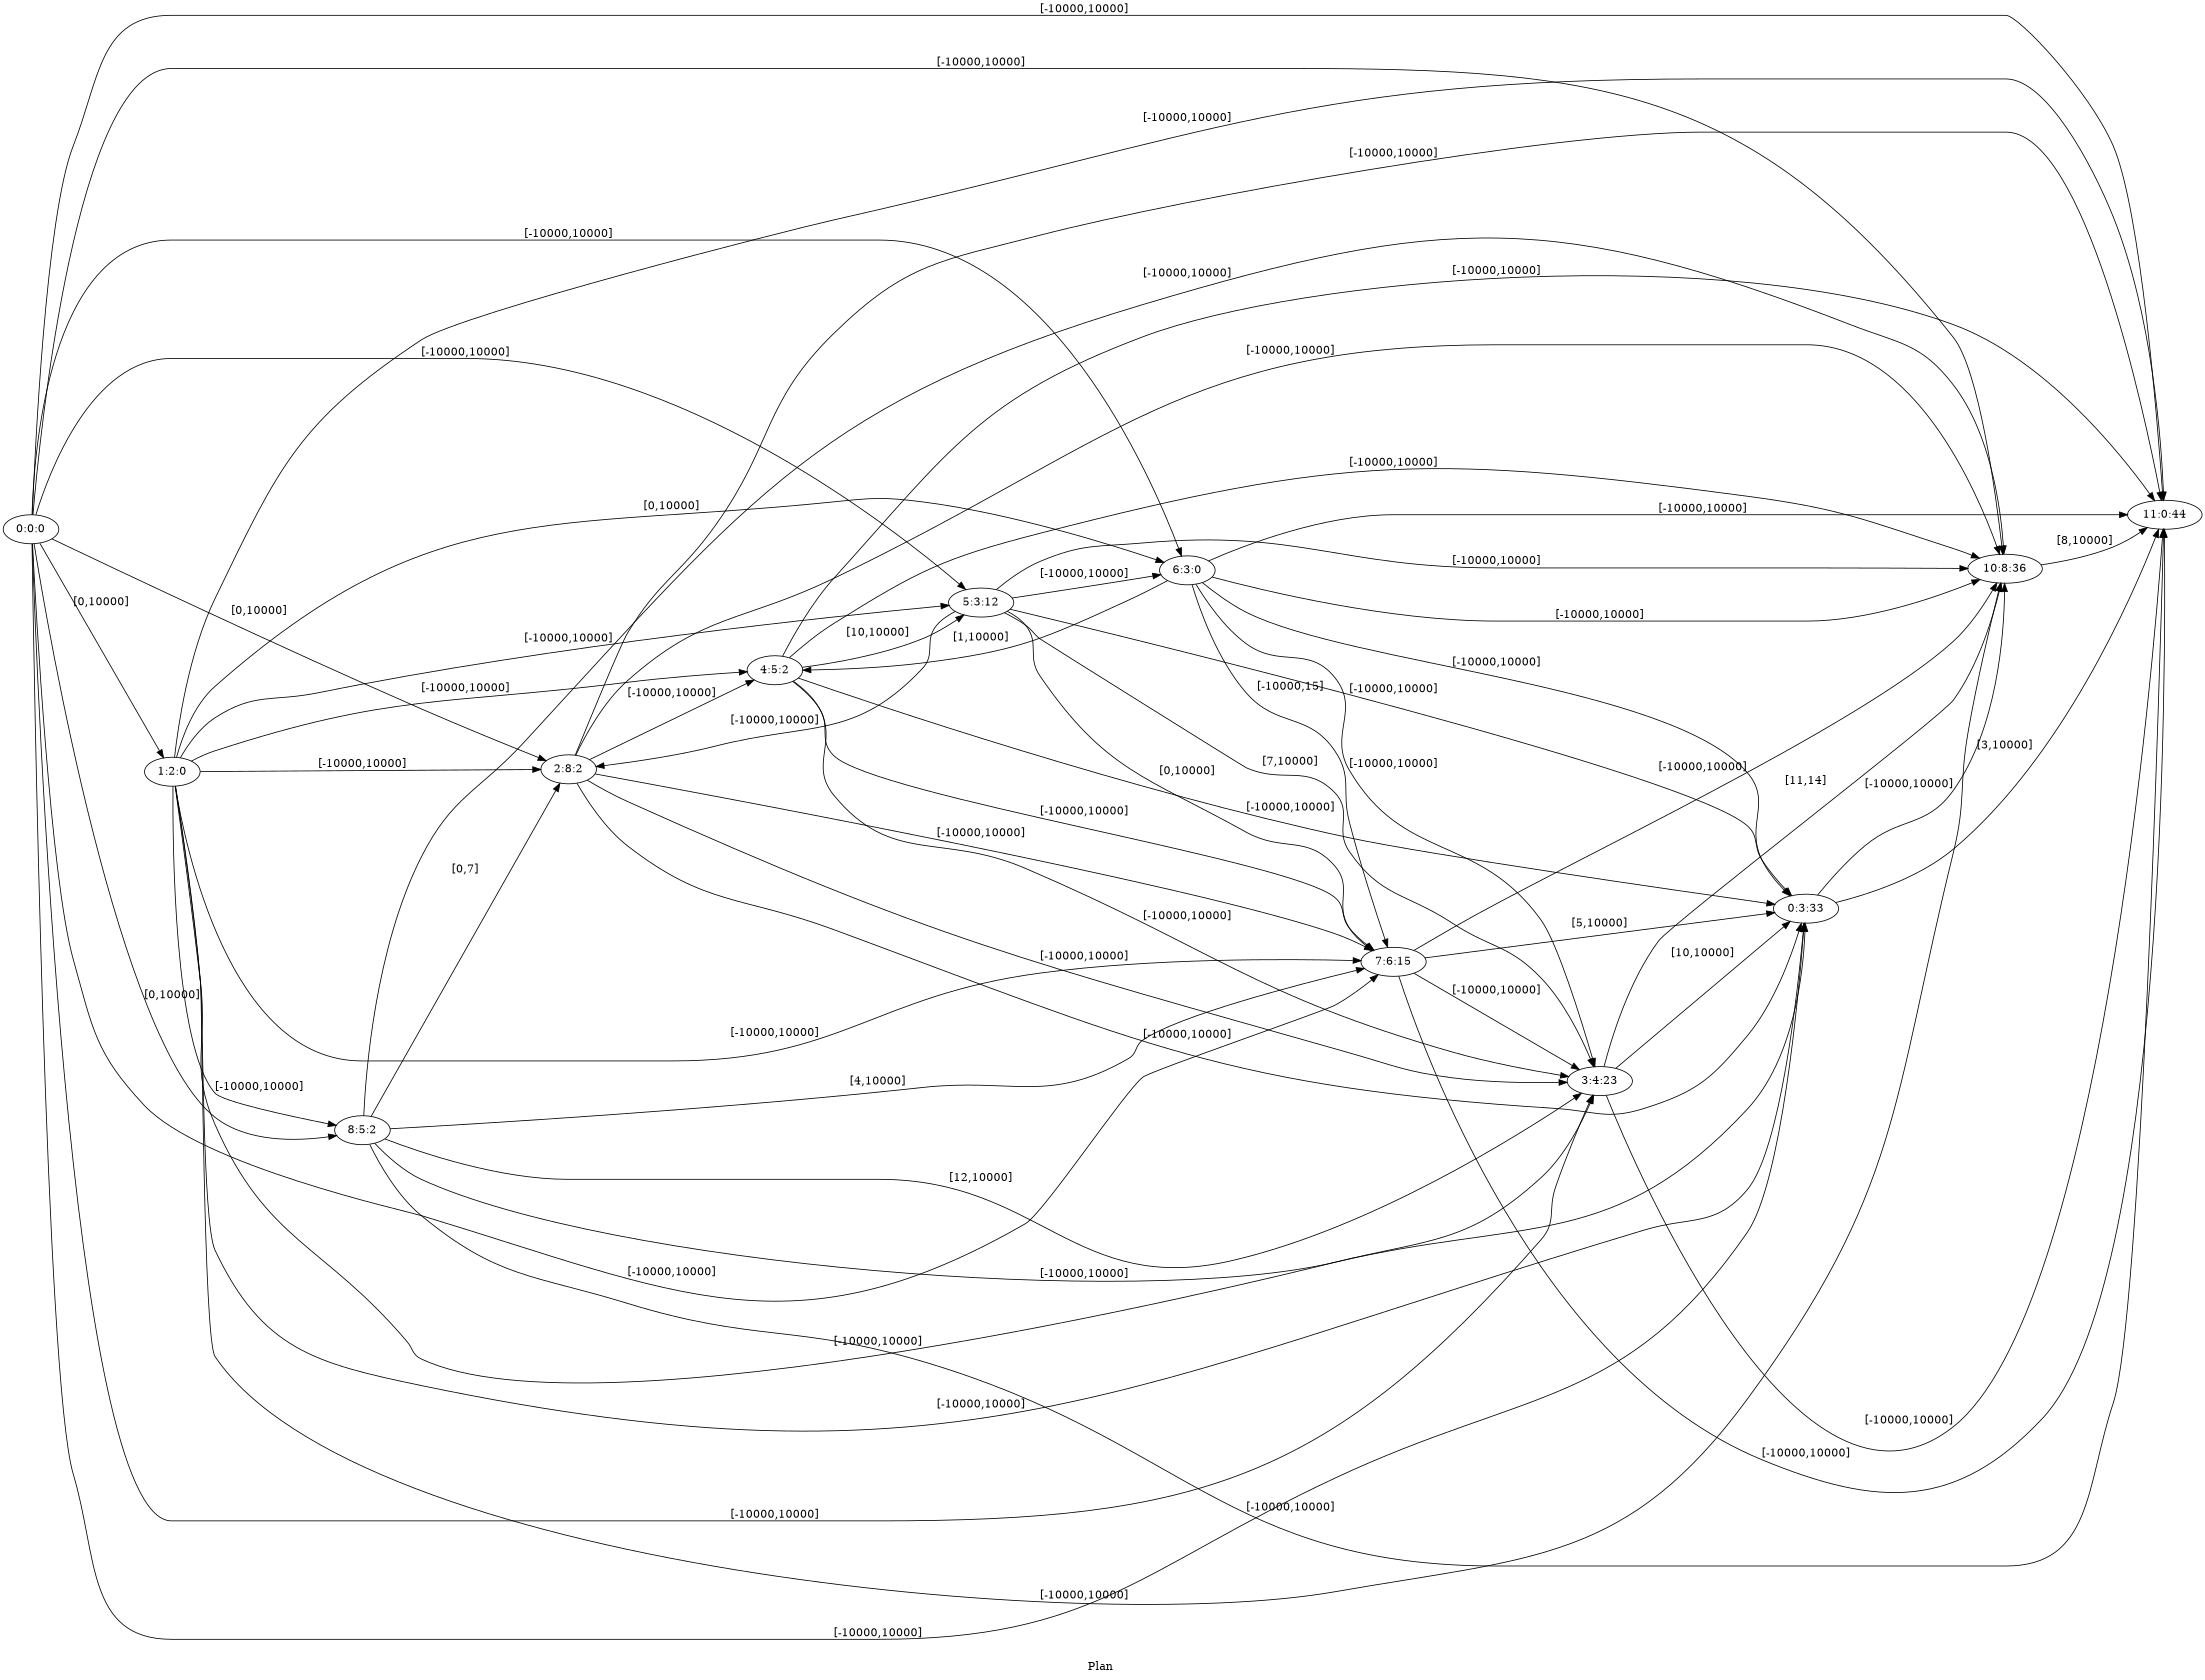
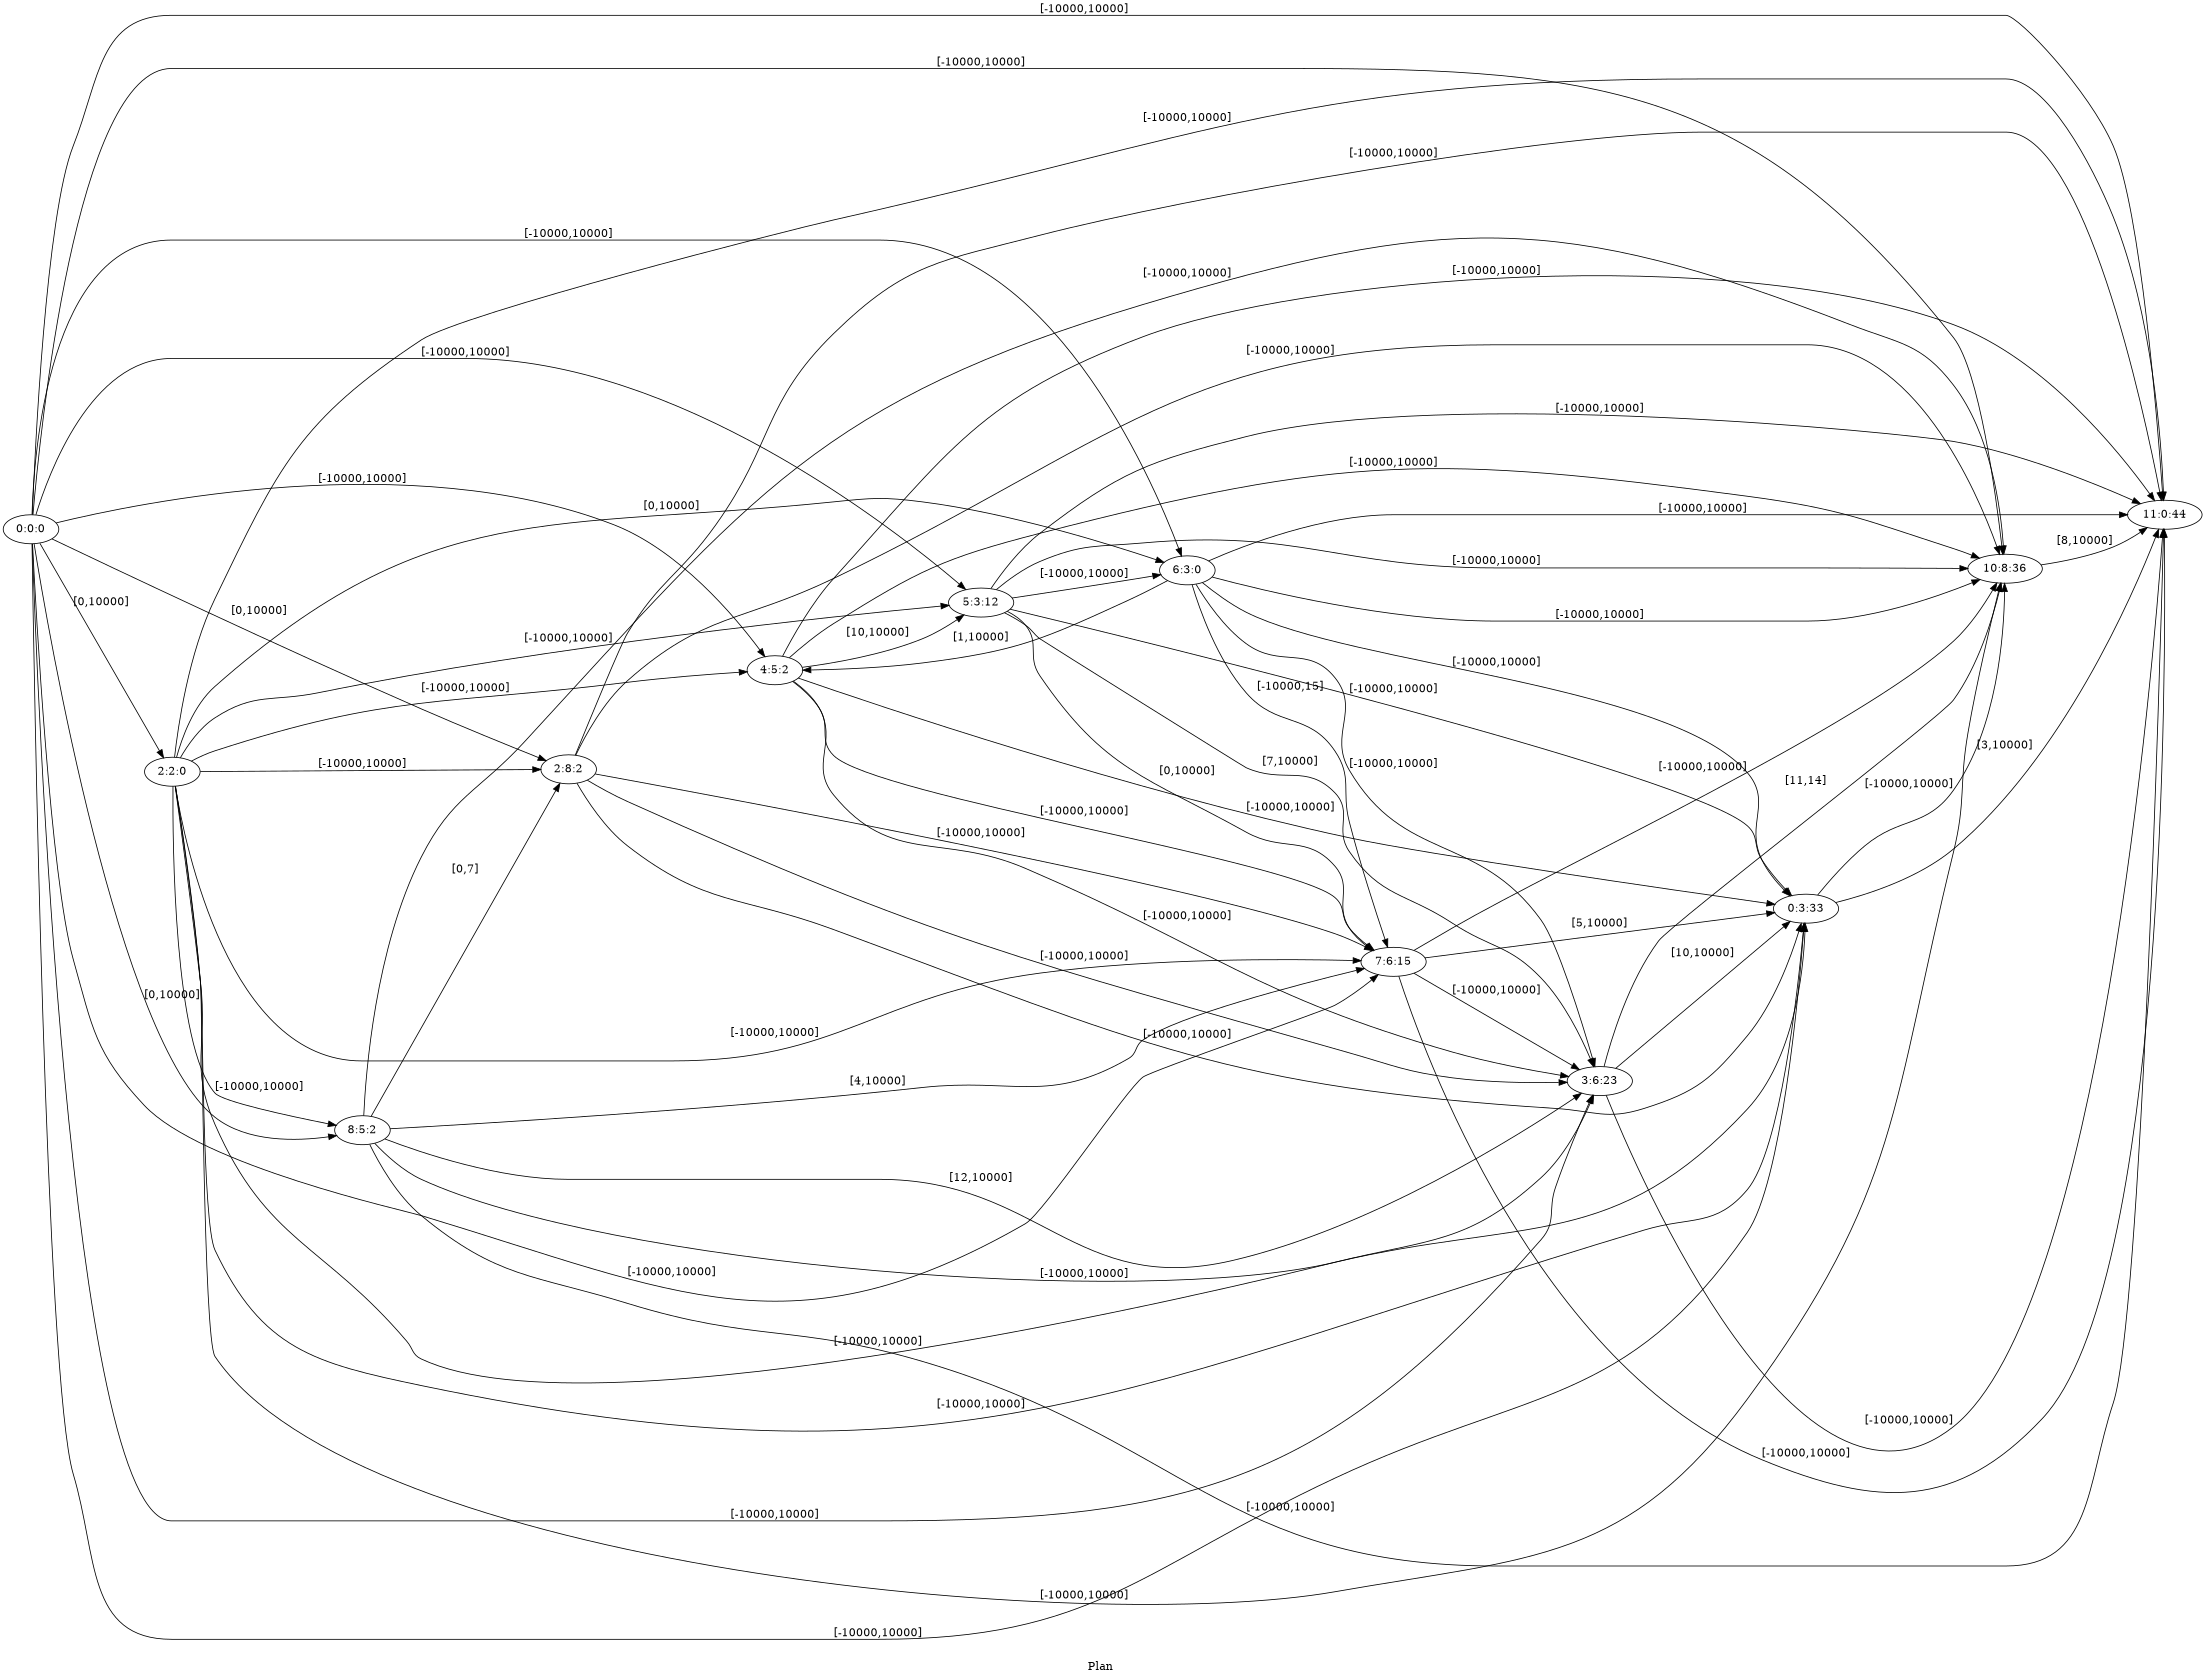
  digraph {
    fldt=0.551057
    label="Plan "
    nodesep=.45
    rankdir=LR
    "0:0:0"
-   "1:2:0"
+   "1:2:0" [label="2:2:0"]
    "2:8:2"
-   "3:4:23"
+   "3:4:23" [label="3:6:23"]
    n5 [label="4:5:2"]
    "5:3:12"
    "6:3:0"
    n8 [label="7:6:15"]
    "8:5:2"
    n10 [label="0:3:33"]
    "10:8:36"
    "11:0:44"
    "0:0:0" -> "1:2:0" [label="[0,10000]"]
    "0:0:0" -> "2:8:2" [label="[0,10000]"]
    "0:0:0" -> "3:4:23" [label="[-10000,10000]"]
-   "2:8:2" -> n5 [label="[-10000,10000]"]
+   "0:0:0" -> n5 [label="[-10000,10000]"]
    "0:0:0" -> "5:3:12" [label="[-10000,10000]"]
    "0:0:0" -> "6:3:0" [label="[-10000,10000]"]
    "0:0:0" -> n8 [label="[-10000,10000]"]
    "0:0:0" -> "8:5:2" [label="[0,10000]"]
    "0:0:0" -> n10 [label="[-10000,10000]"]
    "0:0:0" -> "10:8:36" [label="[-10000,10000]"]
    "0:0:0" -> "11:0:44" [label="[-10000,10000]"]
    "1:2:0" -> "2:8:2" [label="[-10000,10000]"]
    "1:2:0" -> "3:4:23" [label="[-10000,10000]"]
    "1:2:0" -> n5 [label="[-10000,10000]"]
    "1:2:0" -> "5:3:12" [label="[-10000,10000]"]
    "1:2:0" -> "6:3:0" [label="[0,10000]"]
    "1:2:0" -> n8 [label="[-10000,10000]"]
    "1:2:0" -> "8:5:2" [label="[-10000,10000]"]
    "1:2:0" -> n10 [label="[-10000,10000]"]
    "1:2:0" -> "10:8:36" [label="[-10000,10000]"]
    "1:2:0" -> "11:0:44" [label="[-10000,10000]"]
    "2:8:2" -> "3:4:23" [label="[-10000,10000]"]
    "2:8:2" -> n8 [label="[-10000,10000]"]
    "2:8:2" -> n10 [label="[-10000,10000]"]
    "2:8:2" -> "10:8:36" [label="[-10000,10000]"]
    "2:8:2" -> "11:0:44" [label="[-10000,10000]"]
    "3:4:23" -> n10 [label="[10,10000]"]
    "3:4:23" -> "10:8:36" [label="[11,14]"]
    "3:4:23" -> "11:0:44" [label="[-10000,10000]"]
    n5 -> "3:4:23" [label="[-10000,10000]"]
    n5 -> "5:3:12" [label="[10,10000]"]
    n5 -> n8 [label="[-10000,10000]"]
    n5 -> n10 [label="[-10000,10000]"]
    n5 -> "10:8:36" [label="[-10000,10000]"]
    n5 -> "11:0:44" [label="[-10000,10000]"]
    "5:3:12" -> "3:4:23" [label="[7,10000]"]
    "5:3:12" -> "6:3:0" [label="[-10000,10000]"]
    "5:3:12" -> n8 [label="[0,10000]"]
    "5:3:12" -> n10 [label="[-10000,10000]"]
    "5:3:12" -> "10:8:36" [label="[-10000,10000]"]
-   "5:3:12" -> "2:8:2" [label="[-10000,10000]"]
+   "5:3:12" -> "11:0:44" [label="[-10000,10000]"]
    "6:3:0" -> "3:4:23" [label="[-10000,10000]"]
    "6:3:0" -> n5 [label="[1,10000]"]
    "6:3:0" -> n8 [label="[-10000,15]"]
    "6:3:0" -> n10 [label="[-10000,10000]"]
    "6:3:0" -> "10:8:36" [label="[-10000,10000]"]
    "6:3:0" -> "11:0:44" [label="[-10000,10000]"]
    n8 -> "3:4:23" [label="[-10000,10000]"]
    n8 -> n10 [label="[5,10000]"]
    n8 -> "10:8:36" [label="[-10000,10000]"]
    n8 -> "11:0:44" [label="[-10000,10000]"]
    "8:5:2" -> "2:8:2" [label="[0,7]"]
    "8:5:2" -> "3:4:23" [label="[12,10000]"]
    "8:5:2" -> n8 [label="[4,10000]"]
    "8:5:2" -> n10 [label="[-10000,10000]"]
    "8:5:2" -> "10:8:36" [label="[-10000,10000]"]
    "8:5:2" -> "11:0:44" [label="[-10000,10000]"]
    n10 -> "10:8:36" [label="[-10000,10000]"]
    n10 -> "11:0:44" [label="[3,10000]"]
    "10:8:36" -> "11:0:44" [label="[8,10000]"]
  }
